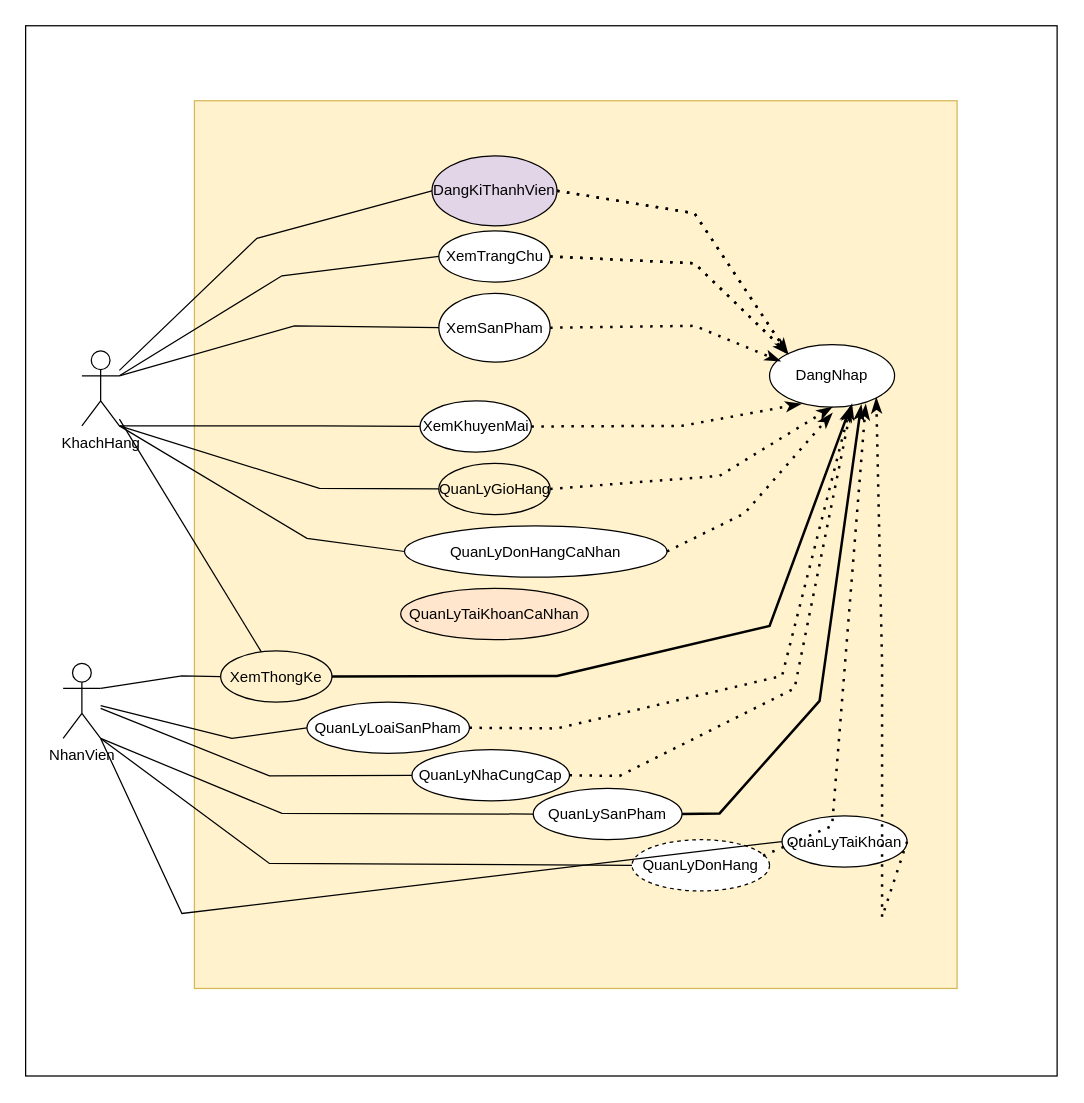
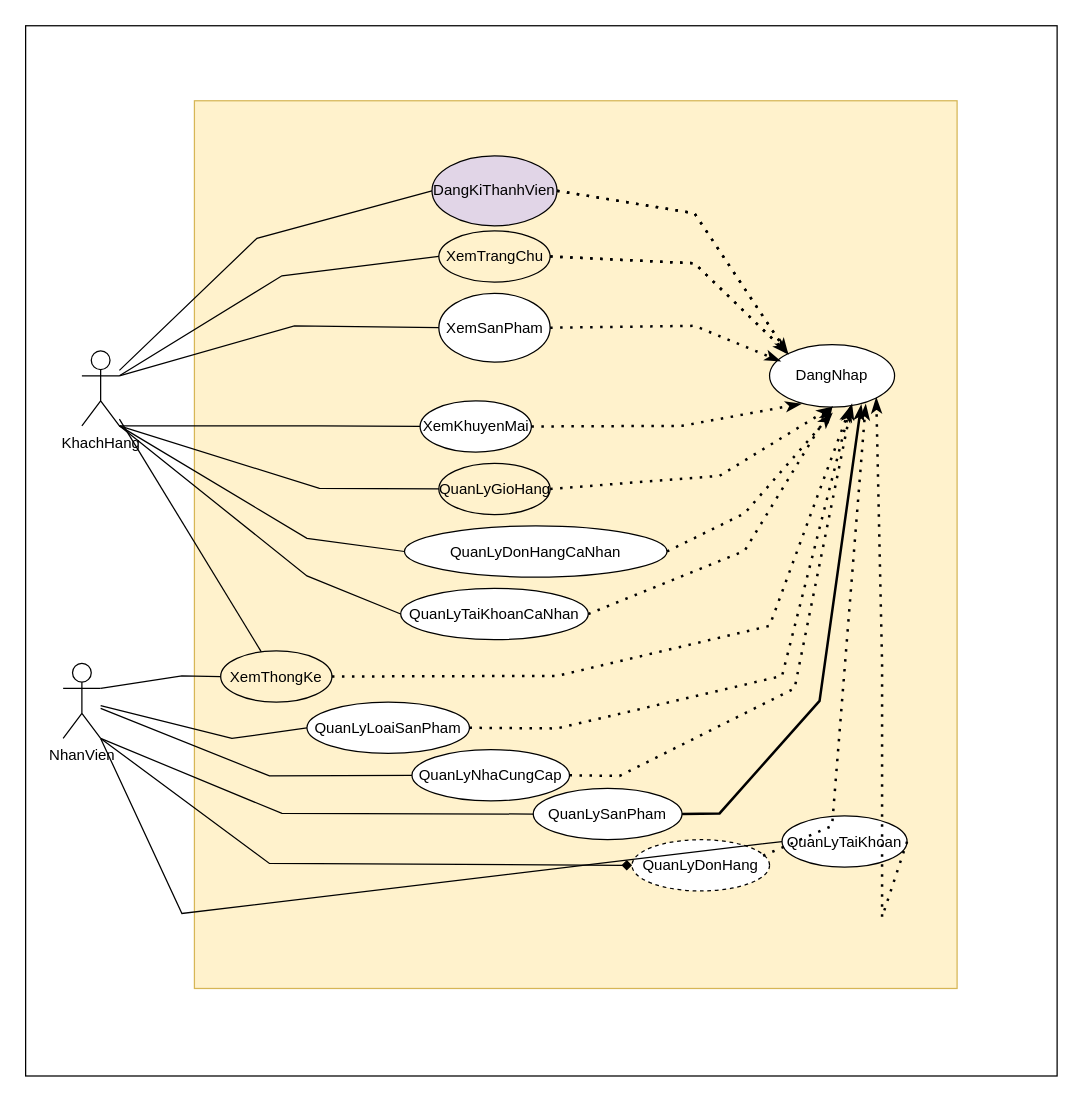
  <mxCell id="0" />
  <mxCell id="1" parent="0" />
  <mxCell id="2" value="" style="rounded=0;whiteSpace=wrap;html=1;" parent="1" vertex="1"><mxGeometry x="20" y="20" width="825" height="840" as="geometry" /></mxCell>
  <mxCell id="3" value="" style="rounded=0;whiteSpace=wrap;html=1;fillColor=#fff2cc;strokeColor=#d6b656;" parent="1" vertex="1"><mxGeometry x="155" y="80" width="610" height="710" as="geometry" /></mxCell>
  <mxCell id="4" value="KhachHang" style="shape=umlActor;verticalLabelPosition=bottom;verticalAlign=top;html=1;labelBackgroundColor=none;rounded=0;" parent="1" vertex="1"><mxGeometry x="65" y="280" width="30" height="60" as="geometry" /></mxCell>
  <mxCell id="5" value="NhanVien" style="shape=umlActor;verticalLabelPosition=bottom;verticalAlign=top;html=1;labelBackgroundColor=none;rounded=0;" parent="1" vertex="1"><mxGeometry x="50" y="530" width="30" height="60" as="geometry" /></mxCell>
  <mxCell id="6" value="DangNhap" style="ellipse;whiteSpace=wrap;html=1;labelBackgroundColor=none;rounded=0;" parent="1" vertex="1"><mxGeometry x="615" y="275" width="100" height="50" as="geometry" /></mxCell>
  <mxCell id="7" value="DangKiThanhVien" style="ellipse;whiteSpace=wrap;html=1;labelBackgroundColor=none;rounded=0;fillColor=#e1d5e7;" parent="1" vertex="1"><mxGeometry x="345" y="124" width="100" height="56" as="geometry" /></mxCell>
  <mxCell id="8" value="" style="endArrow=none;html=1;rounded=0;labelBackgroundColor=none;fontColor=default;" parent="1" source="4" target="31" edge="1"><mxGeometry width="50" height="50" relative="1" as="geometry"><mxPoint x="185" y="300" as="sourcePoint" /><mxPoint x="305" y="270" as="targetPoint" /></mxGeometry></mxCell>
  <mxCell id="9" value="QuanLyDonHangCaNhan" style="ellipse;whiteSpace=wrap;html=1;direction=west;flipH=1;flipV=1;labelBackgroundColor=none;rounded=0;" parent="1" vertex="1"><mxGeometry x="323" y="420" width="210" height="41" as="geometry" /></mxCell>
- <mxCell id="10" value="QuanLyTaiKhoanCaNhan" style="ellipse;whiteSpace=wrap;html=1;direction=west;flipH=1;flipV=1;labelBackgroundColor=none;rounded=0;fillColor=#ffe6cc;" parent="1" vertex="1"><mxGeometry x="320" y="470" width="150" height="41" as="geometry" /></mxCell>
- <mxCell id="11" value="XemTrangChu" style="ellipse;whiteSpace=wrap;html=1;direction=west;flipH=1;flipV=1;labelBackgroundColor=none;rounded=0;" parent="1" vertex="1"><mxGeometry x="350.5" y="184" width="89" height="41" as="geometry" /></mxCell>
+ <mxCell id="10" value="QuanLyTaiKhoanCaNhan" style="ellipse;whiteSpace=wrap;html=1;direction=west;flipH=1;flipV=1;labelBackgroundColor=none;rounded=0;" parent="1" vertex="1"><mxGeometry x="320" y="470" width="150" height="41" as="geometry" /></mxCell>
+ <mxCell id="11" value="XemTrangChu" style="ellipse;whiteSpace=wrap;html=1;direction=west;flipH=1;flipV=1;labelBackgroundColor=none;rounded=0;fillColor=#fff2cc;" parent="1" vertex="1"><mxGeometry x="350.5" y="184" width="89" height="41" as="geometry" /></mxCell>
  <mxCell id="12" value="XemSanPham" style="ellipse;whiteSpace=wrap;html=1;direction=west;flipH=1;flipV=1;labelBackgroundColor=none;rounded=0;" parent="1" vertex="1"><mxGeometry x="350.5" y="234" width="89" height="55" as="geometry" /></mxCell>
  <mxCell id="13" value="XemKhuyenMai" style="ellipse;whiteSpace=wrap;html=1;direction=west;flipH=1;flipV=1;labelBackgroundColor=none;rounded=0;" parent="1" vertex="1"><mxGeometry x="335.5" y="320" width="89" height="41" as="geometry" /></mxCell>
  <mxCell id="14" value="QuanLyGioHang" style="ellipse;whiteSpace=wrap;html=1;direction=west;flipH=1;flipV=1;labelBackgroundColor=none;rounded=0;fillColor=#fff2cc;" parent="1" vertex="1"><mxGeometry x="350.5" y="370" width="89" height="41" as="geometry" /></mxCell>
  <mxCell id="15" value="" style="endArrow=none;html=1;rounded=0;entryX=0;entryY=0.5;entryDx=0;entryDy=0;labelBackgroundColor=none;fontColor=default;" parent="1" source="4" target="7" edge="1"><mxGeometry width="50" height="50" relative="1" as="geometry"><mxPoint x="215" y="220" as="sourcePoint" /><mxPoint x="265" y="170" as="targetPoint" /><Array as="points"><mxPoint x="205" y="190" /></Array></mxGeometry></mxCell>
  <mxCell id="16" value="" style="endArrow=none;html=1;rounded=0;entryX=1;entryY=0.5;entryDx=0;entryDy=0;exitX=1;exitY=0.333;exitDx=0;exitDy=0;exitPerimeter=0;labelBackgroundColor=none;fontColor=default;" parent="1" source="4" target="11" edge="1"><mxGeometry width="50" height="50" relative="1" as="geometry"><mxPoint x="235" y="260" as="sourcePoint" /><mxPoint x="285" y="210" as="targetPoint" /><Array as="points"><mxPoint x="225" y="220" /></Array></mxGeometry></mxCell>
  <mxCell id="17" value="" style="endArrow=none;html=1;rounded=0;entryX=1;entryY=0.5;entryDx=0;entryDy=0;exitX=1;exitY=0.333;exitDx=0;exitDy=0;exitPerimeter=0;labelBackgroundColor=none;fontColor=default;" parent="1" source="4" target="12" edge="1"><mxGeometry width="50" height="50" relative="1" as="geometry"><mxPoint x="235" y="290" as="sourcePoint" /><mxPoint x="285" y="240" as="targetPoint" /><Array as="points"><mxPoint x="235" y="260" /></Array></mxGeometry></mxCell>
  <mxCell id="18" value="" style="endArrow=none;html=1;rounded=0;entryX=1;entryY=0.5;entryDx=0;entryDy=0;exitX=1;exitY=1;exitDx=0;exitDy=0;exitPerimeter=0;labelBackgroundColor=none;fontColor=default;" parent="1" source="4" target="13" edge="1"><mxGeometry width="50" height="50" relative="1" as="geometry"><mxPoint x="225" y="370" as="sourcePoint" /><mxPoint x="275" y="320" as="targetPoint" /><Array as="points"><mxPoint x="255" y="340" /></Array></mxGeometry></mxCell>
  <mxCell id="19" value="" style="endArrow=none;html=1;rounded=0;entryX=1;entryY=0.5;entryDx=0;entryDy=0;exitX=1;exitY=1;exitDx=0;exitDy=0;exitPerimeter=0;labelBackgroundColor=none;fontColor=default;" parent="1" source="4" target="14" edge="1"><mxGeometry width="50" height="50" relative="1" as="geometry"><mxPoint x="215" y="420" as="sourcePoint" /><mxPoint x="265" y="370" as="targetPoint" /><Array as="points"><mxPoint x="255" y="390" /></Array></mxGeometry></mxCell>
  <mxCell id="20" value="" style="endArrow=none;html=1;rounded=0;entryX=1;entryY=0.5;entryDx=0;entryDy=0;exitX=1;exitY=1;exitDx=0;exitDy=0;exitPerimeter=0;labelBackgroundColor=none;fontColor=default;" parent="1" source="4" target="9" edge="1"><mxGeometry width="50" height="50" relative="1" as="geometry"><mxPoint x="175" y="470" as="sourcePoint" /><mxPoint x="225" y="420" as="targetPoint" /><Array as="points"><mxPoint x="245" y="430" /></Array></mxGeometry></mxCell>
+ <mxCell id="21" value="" style="endArrow=none;html=1;rounded=0;entryX=1;entryY=0.5;entryDx=0;entryDy=0;exitX=1;exitY=1;exitDx=0;exitDy=0;exitPerimeter=0;labelBackgroundColor=none;fontColor=default;" parent="1" source="4" target="10" edge="1"><mxGeometry width="50" height="50" relative="1" as="geometry"><mxPoint x="125" y="490" as="sourcePoint" /><mxPoint x="175" y="440" as="targetPoint" /><Array as="points"><mxPoint x="245" y="460" /></Array></mxGeometry></mxCell>
  <mxCell id="22" value="" style="endArrow=none;dashed=1;html=1;dashPattern=1 3;strokeWidth=2;rounded=0;entryX=0;entryY=0;entryDx=0;entryDy=0;exitX=1;exitY=0.5;exitDx=0;exitDy=0;fontFamily=Times New Roman;labelBackgroundColor=none;fontColor=default;" parent="1" source="7" target="6" edge="1"><mxGeometry width="50" height="50" relative="1" as="geometry"><mxPoint x="565" y="200" as="sourcePoint" /><mxPoint x="615" y="150" as="targetPoint" /><Array as="points"><mxPoint x="555" y="170" /></Array></mxGeometry></mxCell>
  <mxCell id="23" value="" style="endArrow=none;dashed=1;html=1;dashPattern=1 3;strokeWidth=2;rounded=0;entryX=0;entryY=0;entryDx=0;entryDy=0;exitX=0;exitY=0.5;exitDx=0;exitDy=0;labelBackgroundColor=none;fontColor=default;" parent="1" source="11" target="6" edge="1"><mxGeometry width="50" height="50" relative="1" as="geometry"><mxPoint x="485" y="270" as="sourcePoint" /><mxPoint x="535" y="220" as="targetPoint" /><Array as="points"><mxPoint x="555" y="210" /></Array></mxGeometry></mxCell>
  <mxCell id="24" value="" style="endArrow=classicThin;dashed=1;html=1;dashPattern=1 3;strokeWidth=2;rounded=0;entryX=0.086;entryY=0.265;entryDx=0;entryDy=0;entryPerimeter=0;exitX=0;exitY=0.5;exitDx=0;exitDy=0;startArrow=none;startFill=0;labelBackgroundColor=none;fontColor=default;endFill=1;" parent="1" source="12" target="6" edge="1"><mxGeometry width="50" height="50" relative="1" as="geometry"><mxPoint x="475" y="290" as="sourcePoint" /><mxPoint x="525" y="240" as="targetPoint" /><Array as="points"><mxPoint x="555" y="260" /></Array></mxGeometry></mxCell>
  <mxCell id="25" value="" style="endArrow=classicThin;dashed=1;html=1;dashPattern=1 3;strokeWidth=2;rounded=0;exitX=0;exitY=0.5;exitDx=0;exitDy=0;entryX=0.251;entryY=0.949;entryDx=0;entryDy=0;entryPerimeter=0;startArrow=none;startFill=0;labelBackgroundColor=none;fontColor=default;endFill=1;" parent="1" source="13" target="6" edge="1"><mxGeometry width="50" height="50" relative="1" as="geometry"><mxPoint x="475" y="390" as="sourcePoint" /><mxPoint x="665" y="330" as="targetPoint" /><Array as="points"><mxPoint x="545" y="340" /></Array></mxGeometry></mxCell>
  <mxCell id="26" value="" style="endArrow=classicThin;dashed=1;html=1;dashPattern=1 3;strokeWidth=2;rounded=0;entryX=0.5;entryY=1;entryDx=0;entryDy=0;exitX=0;exitY=0.5;exitDx=0;exitDy=0;startArrow=none;startFill=0;labelBackgroundColor=none;fontColor=default;endFill=1;" parent="1" source="14" target="6" edge="1"><mxGeometry width="50" height="50" relative="1" as="geometry"><mxPoint x="525" y="430" as="sourcePoint" /><mxPoint x="575" y="380" as="targetPoint" /><Array as="points"><mxPoint x="575" y="380" /></Array></mxGeometry></mxCell>
  <mxCell id="27" value="" style="endArrow=classicThin;dashed=1;html=1;dashPattern=1 3;strokeWidth=2;rounded=0;exitX=0;exitY=0.5;exitDx=0;exitDy=0;startArrow=none;startFill=0;labelBackgroundColor=none;fontColor=default;endFill=1;" parent="1" source="9" edge="1"><mxGeometry width="50" height="50" relative="1" as="geometry"><mxPoint x="525" y="470" as="sourcePoint" /><mxPoint x="665" y="330" as="targetPoint" /><Array as="points"><mxPoint x="595" y="410" /></Array></mxGeometry></mxCell>
+ <mxCell id="28" value="" style="endArrow=classicThin;dashed=1;html=1;dashPattern=1 3;strokeWidth=2;rounded=0;exitX=0;exitY=0.5;exitDx=0;exitDy=0;entryX=0.5;entryY=1;entryDx=0;entryDy=0;startArrow=none;startFill=0;labelBackgroundColor=none;fontColor=default;endFill=1;" parent="1" source="10" target="6" edge="1"><mxGeometry width="50" height="50" relative="1" as="geometry"><mxPoint x="515" y="510" as="sourcePoint" /><mxPoint x="696" y="322" as="targetPoint" /><Array as="points"><mxPoint x="595" y="440" /></Array></mxGeometry></mxCell>
  <mxCell id="29" value="" style="endArrow=classicThin;dashed=1;html=1;dashPattern=1 3;strokeWidth=2;rounded=0;entryX=0;entryY=0;entryDx=0;entryDy=0;exitX=1;exitY=0.5;exitDx=0;exitDy=0;fontFamily=Times New Roman;startArrow=none;startFill=0;labelBackgroundColor=none;fontColor=default;endFill=1;" parent="1" edge="1"><mxGeometry width="50" height="50" relative="1" as="geometry"><mxPoint x="445" y="152" as="sourcePoint" /><mxPoint x="629.645" y="282.322" as="targetPoint" /><Array as="points"><mxPoint x="555" y="170" /></Array></mxGeometry></mxCell>
  <mxCell id="30" value="" style="endArrow=classicThin;dashed=1;html=1;dashPattern=1 3;strokeWidth=2;rounded=0;entryX=0;entryY=0;entryDx=0;entryDy=0;exitX=0;exitY=0.5;exitDx=0;exitDy=0;startArrow=none;startFill=0;labelBackgroundColor=none;fontColor=default;endFill=1;" parent="1" edge="1"><mxGeometry width="50" height="50" relative="1" as="geometry"><mxPoint x="439.5" y="204.5" as="sourcePoint" /><mxPoint x="629.645" y="282.322" as="targetPoint" /><Array as="points"><mxPoint x="555" y="210" /></Array></mxGeometry></mxCell>
  <mxCell id="31" value="XemThongKe" style="ellipse;whiteSpace=wrap;html=1;direction=west;flipH=1;flipV=1;labelBackgroundColor=none;rounded=0;fillColor=#fff2cc;" parent="1" vertex="1"><mxGeometry x="176" y="520" width="89" height="41" as="geometry" /></mxCell>
  <mxCell id="32" value="QuanLyLoaiSanPham" style="ellipse;whiteSpace=wrap;html=1;direction=west;flipH=1;flipV=1;labelBackgroundColor=none;rounded=0;" parent="1" vertex="1"><mxGeometry x="245" y="561" width="130" height="41" as="geometry" /></mxCell>
  <mxCell id="33" value="QuanLyNhaCungCap" style="ellipse;whiteSpace=wrap;html=1;direction=west;flipH=1;flipV=1;labelBackgroundColor=none;rounded=0;" parent="1" vertex="1"><mxGeometry x="329" y="599" width="126" height="41" as="geometry" /></mxCell>
  <mxCell id="34" value="QuanLySanPham" style="ellipse;whiteSpace=wrap;html=1;direction=west;flipH=1;flipV=1;labelBackgroundColor=none;rounded=0;" parent="1" vertex="1"><mxGeometry x="426" y="630" width="119" height="41" as="geometry" /></mxCell>
  <mxCell id="35" value="QuanLyDonHang" style="ellipse;whiteSpace=wrap;html=1;direction=west;flipH=1;flipV=1;labelBackgroundColor=none;rounded=0;dashed=1;" parent="1" vertex="1"><mxGeometry x="505" y="671" width="110" height="41" as="geometry" /></mxCell>
  <mxCell id="36" value="QuanLyTaiKhoan" style="ellipse;whiteSpace=wrap;html=1;direction=west;flipH=1;flipV=1;labelBackgroundColor=none;rounded=0;" parent="1" vertex="1"><mxGeometry x="625" y="652" width="100" height="41" as="geometry" /></mxCell>
  <mxCell id="37" value="" style="endArrow=none;html=1;rounded=0;fontFamily=Times New Roman;entryX=1;entryY=0.5;entryDx=0;entryDy=0;exitX=1;exitY=0.333;exitDx=0;exitDy=0;exitPerimeter=0;labelBackgroundColor=none;fontColor=default;" parent="1" source="5" target="31" edge="1"><mxGeometry width="50" height="50" relative="1" as="geometry"><mxPoint x="115" y="520" as="sourcePoint" /><mxPoint x="165" y="470" as="targetPoint" /><Array as="points"><mxPoint x="145" y="540" /></Array></mxGeometry></mxCell>
  <mxCell id="38" value="" style="endArrow=none;html=1;rounded=0;fontFamily=Times New Roman;entryX=1;entryY=0.5;entryDx=0;entryDy=0;labelBackgroundColor=none;fontColor=default;" parent="1" source="5" target="32" edge="1"><mxGeometry width="50" height="50" relative="1" as="geometry"><mxPoint x="175" y="640" as="sourcePoint" /><mxPoint x="225" y="590" as="targetPoint" /><Array as="points"><mxPoint x="185" y="590" /></Array></mxGeometry></mxCell>
  <mxCell id="39" value="" style="endArrow=none;html=1;rounded=0;fontFamily=Times New Roman;entryX=1;entryY=0.5;entryDx=0;entryDy=0;labelBackgroundColor=none;fontColor=default;" parent="1" source="5" target="33" edge="1"><mxGeometry width="50" height="50" relative="1" as="geometry"><mxPoint x="175" y="680" as="sourcePoint" /><mxPoint x="225" y="630" as="targetPoint" /><Array as="points"><mxPoint x="215" y="620" /></Array></mxGeometry></mxCell>
  <mxCell id="40" value="" style="endArrow=none;html=1;rounded=0;fontFamily=Times New Roman;entryX=1;entryY=0.5;entryDx=0;entryDy=0;exitX=1;exitY=1;exitDx=0;exitDy=0;exitPerimeter=0;labelBackgroundColor=none;fontColor=default;" parent="1" source="5" target="34" edge="1"><mxGeometry width="50" height="50" relative="1" as="geometry"><mxPoint x="235" y="700" as="sourcePoint" /><mxPoint x="285" y="650" as="targetPoint" /><Array as="points"><mxPoint x="225" y="650" /></Array></mxGeometry></mxCell>
- <mxCell id="41" value="" style="endArrow=none;html=1;rounded=0;fontFamily=Times New Roman;entryX=1;entryY=0.5;entryDx=0;entryDy=0;exitX=1;exitY=1;exitDx=0;exitDy=0;exitPerimeter=0;labelBackgroundColor=none;fontColor=default;" parent="1" source="5" target="35" edge="1"><mxGeometry width="50" height="50" relative="1" as="geometry"><mxPoint x="255" y="760" as="sourcePoint" /><mxPoint x="305" y="710" as="targetPoint" /><Array as="points"><mxPoint x="215" y="690" /></Array></mxGeometry></mxCell>
+ <mxCell id="41" value="" style="endArrow=diamond;html=1;rounded=0;fontFamily=Times New Roman;entryX=1;entryY=0.5;entryDx=0;entryDy=0;exitX=1;exitY=1;exitDx=0;exitDy=0;exitPerimeter=0;labelBackgroundColor=none;fontColor=default;" parent="1" source="5" target="35" edge="1"><mxGeometry width="50" height="50" relative="1" as="geometry"><mxPoint x="255" y="760" as="sourcePoint" /><mxPoint x="305" y="710" as="targetPoint" /><Array as="points"><mxPoint x="215" y="690" /></Array></mxGeometry></mxCell>
  <mxCell id="42" value="" style="endArrow=none;html=1;rounded=0;fontFamily=Times New Roman;entryX=1;entryY=0.5;entryDx=0;entryDy=0;exitX=1;exitY=1;exitDx=0;exitDy=0;exitPerimeter=0;labelBackgroundColor=none;fontColor=default;" parent="1" source="5" target="36" edge="1"><mxGeometry width="50" height="50" relative="1" as="geometry"><mxPoint x="345" y="780" as="sourcePoint" /><mxPoint x="395" y="730" as="targetPoint" /><Array as="points"><mxPoint x="145" y="730" /></Array></mxGeometry></mxCell>
- <mxCell id="43" value="" style="endArrow=classicThin;dashed=0;html=1;dashPattern=1 3;strokeWidth=2;rounded=0;fontFamily=Times New Roman;entryX=0.647;entryY=0.993;entryDx=0;entryDy=0;entryPerimeter=0;exitX=0;exitY=0.5;exitDx=0;exitDy=0;labelBackgroundColor=none;fontColor=default;endFill=1;startArrow=none;startFill=0;" parent="1" source="31" target="6" edge="1"><mxGeometry width="50" height="50" relative="1" as="geometry"><mxPoint x="545" y="560" as="sourcePoint" /><mxPoint x="595" y="510" as="targetPoint" /><Array as="points"><mxPoint x="445" y="540" /><mxPoint x="615" y="500" /></Array></mxGeometry></mxCell>
+ <mxCell id="43" value="" style="endArrow=classicThin;dashed=1;html=1;dashPattern=1 3;strokeWidth=2;rounded=0;fontFamily=Times New Roman;entryX=0.647;entryY=0.993;entryDx=0;entryDy=0;entryPerimeter=0;exitX=0;exitY=0.5;exitDx=0;exitDy=0;labelBackgroundColor=none;fontColor=default;endFill=1;startArrow=none;startFill=0;" parent="1" source="31" target="6" edge="1"><mxGeometry width="50" height="50" relative="1" as="geometry"><mxPoint x="545" y="560" as="sourcePoint" /><mxPoint x="595" y="510" as="targetPoint" /><Array as="points"><mxPoint x="445" y="540" /><mxPoint x="615" y="500" /></Array></mxGeometry></mxCell>
  <mxCell id="44" value="" style="endArrow=classicThin;dashed=1;html=1;dashPattern=1 3;strokeWidth=2;rounded=0;fontFamily=Times New Roman;exitX=0;exitY=0.5;exitDx=0;exitDy=0;entryX=0.647;entryY=0.988;entryDx=0;entryDy=0;entryPerimeter=0;labelBackgroundColor=none;fontColor=default;endFill=1;startArrow=none;startFill=0;" parent="1" source="32" target="6" edge="1"><mxGeometry width="50" height="50" relative="1" as="geometry"><mxPoint x="445" y="600" as="sourcePoint" /><mxPoint x="495" y="550" as="targetPoint" /><Array as="points"><mxPoint x="445" y="582" /><mxPoint x="625" y="540" /></Array></mxGeometry></mxCell>
  <mxCell id="45" value="" style="endArrow=classicThin;dashed=1;html=1;dashPattern=1 3;strokeWidth=2;rounded=0;fontFamily=Times New Roman;entryX=0.658;entryY=0.956;entryDx=0;entryDy=0;exitX=0;exitY=0.5;exitDx=0;exitDy=0;entryPerimeter=0;labelBackgroundColor=none;fontColor=default;endFill=1;startArrow=none;startFill=0;" parent="1" source="33" target="6" edge="1"><mxGeometry width="50" height="50" relative="1" as="geometry"><mxPoint x="685" y="480" as="sourcePoint" /><mxPoint x="735" y="430" as="targetPoint" /><Array as="points"><mxPoint x="495" y="620" /><mxPoint x="635" y="550" /></Array></mxGeometry></mxCell>
  <mxCell id="46" value="" style="endArrow=classicThin;dashed=0;html=1;dashPattern=1 3;strokeWidth=2;rounded=0;fontFamily=Times New Roman;entryX=0.733;entryY=0.967;entryDx=0;entryDy=0;entryPerimeter=0;exitX=0;exitY=0.5;exitDx=0;exitDy=0;labelBackgroundColor=none;fontColor=default;endFill=1;startArrow=none;startFill=0;" parent="1" source="34" target="6" edge="1"><mxGeometry width="50" height="50" relative="1" as="geometry"><mxPoint x="695" y="440" as="sourcePoint" /><mxPoint x="705" y="351" as="targetPoint" /><Array as="points"><mxPoint x="575" y="650" /><mxPoint x="655" y="560" /></Array></mxGeometry></mxCell>
  <mxCell id="47" value="" style="endArrow=classicThin;dashed=1;html=1;dashPattern=1 3;strokeWidth=2;rounded=0;fontFamily=Times New Roman;entryX=0.769;entryY=0.96;entryDx=0;entryDy=0;entryPerimeter=0;exitX=0.953;exitY=0.313;exitDx=0;exitDy=0;exitPerimeter=0;labelBackgroundColor=none;fontColor=default;endFill=1;startArrow=none;startFill=0;" parent="1" source="35" target="6" edge="1"><mxGeometry width="50" height="50" relative="1" as="geometry"><mxPoint x="715" y="590" as="sourcePoint" /><mxPoint x="765" y="540" as="targetPoint" /><Array as="points"><mxPoint x="665" y="660" /></Array></mxGeometry></mxCell>
  <mxCell id="48" value="" style="endArrow=classicThin;dashed=1;html=1;dashPattern=1 3;strokeWidth=2;rounded=0;fontFamily=Times New Roman;entryX=1;entryY=1;entryDx=0;entryDy=0;exitX=0;exitY=0.5;exitDx=0;exitDy=0;labelBackgroundColor=none;fontColor=default;endFill=1;startArrow=none;startFill=0;" parent="1" source="36" target="6" edge="1"><mxGeometry width="50" height="50" relative="1" as="geometry"><mxPoint x="725" y="490" as="sourcePoint" /><mxPoint x="775" y="440" as="targetPoint" /><Array as="points"><mxPoint x="705" y="733" /><mxPoint x="705" y="530" /></Array></mxGeometry></mxCell>
